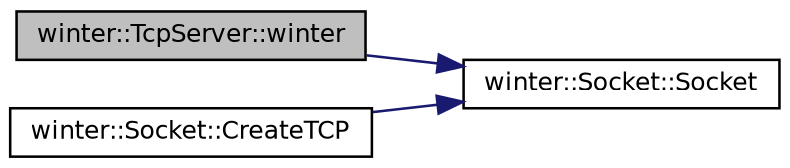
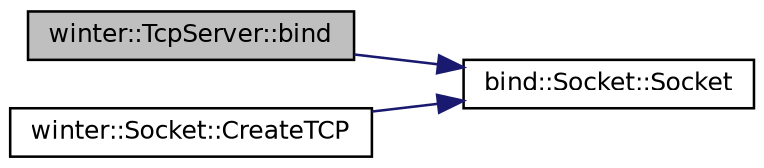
  digraph {
    rankdir=LR
    node [color=black fillcolor=white fontname=Helvetica fontsize=10 shape=record style=filled]
    edge [color=midnightblue fontname=Helvetica fontsize=10 labelfontname=Helvetica labelfontsize=10 style=solid]
-   n1 [fillcolor=grey75 fontcolor=black height=0.2 label="winter::TcpServer::winter" width=0.4]
-   n2 [height=0.2 label="winter::Socket::Socket" width=0.4]
+   n1 [fillcolor=grey75 fontcolor=black height=0.2 label="winter::TcpServer::bind" width=0.4]
+   n2 [height=0.2 label="bind::Socket::Socket" width=0.4]
    n3 [height=0.2 label="winter::Socket::CreateTCP" width=0.4]
    n1 -> n2
    n3 -> n2
  }
